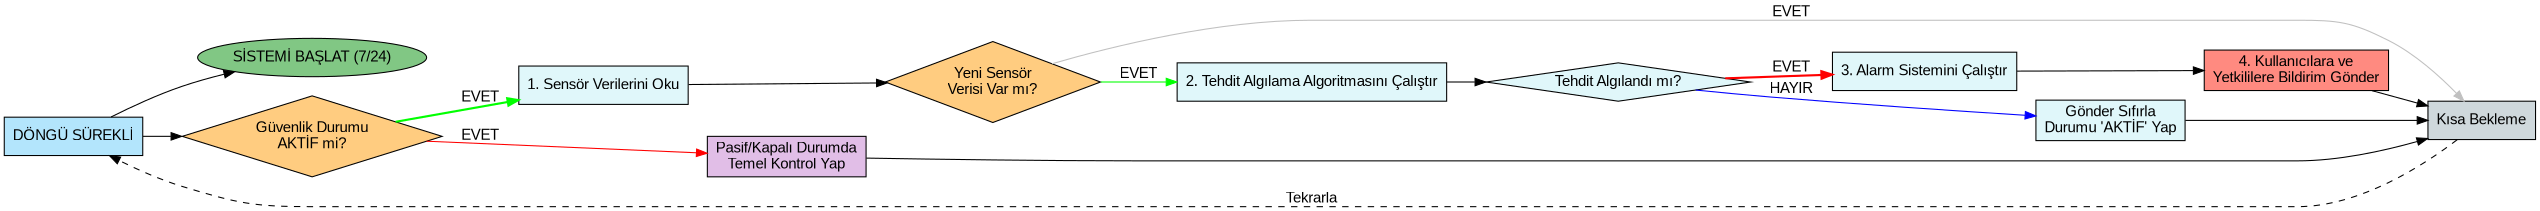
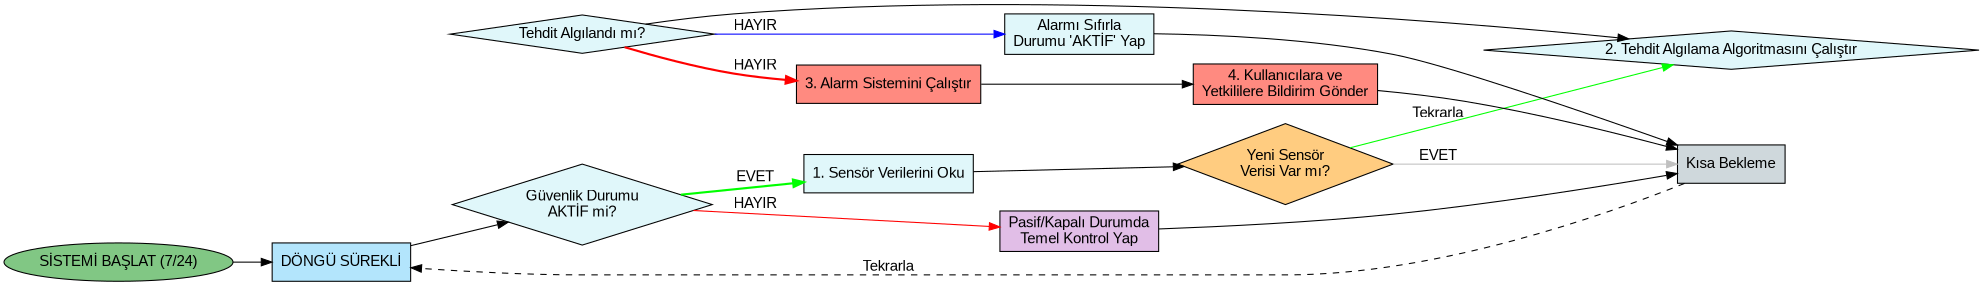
  digraph {
    rankdir=LR
    node [fillcolor="#E0F7FA" fontname=Arial shape=box style=filled]
    edge [fontname=Arial]
    n1 [fillcolor="#81C784" label="SİSTEMİ BAŞLAT (7/24)" shape=oval]
    n2 [fillcolor="#B3E5FC" label="DÖNGÜ SÜREKLİ"]
-   n3 [fillcolor="#FFCC80" label="Güvenlik Durumu\nAKTİF mi?" shape=diamond]
+   n3 [label="Güvenlik Durumu\nAKTİF mi?" shape=diamond]
    n4 [label="1. Sensör Verilerini Oku"]
    n5 [fillcolor="#E1BEE7" label="Pasif/Kapalı Durumda\nTemel Kontrol Yap"]
    n6 [fillcolor="#FFCC80" label="Yeni Sensör\nVerisi Var mı?" shape=diamond]
    n7 [fillcolor="#CFD8DC" label="Kısa Bekleme"]
-   n8 [label="2. Tehdit Algılama Algoritmasını Çalıştır"]
+   n8 [label="2. Tehdit Algılama Algoritmasını Çalıştır" shape=diamond]
    n9 [label="Tehdit Algılandı mı?" shape=diamond]
-   n10 [label="3. Alarm Sistemini Çalıştır"]
-   n11 [label="Gönder Sıfırla\nDurumu 'AKTİF' Yap"]
+   n10 [fillcolor="#FF8A80" label="3. Alarm Sistemini Çalıştır"]
+   n11 [label="Alarmı Sıfırla\nDurumu 'AKTİF' Yap"]
    n12 [fillcolor="#FF8A80" label="4. Kullanıcılara ve\nYetkililere Bildirim Gönder"]
-   n2 -> n1
+   n1 -> n2
    n2 -> n3
    n3 -> n4 [color=green label=EVET penwidth=2]
-   n3 -> n5 [color=red label=EVET]
+   n3 -> n5 [color=red label=HAYIR]
    n4 -> n6
    n5 -> n7
    n6 -> n7 [color=gray label=EVET]
-   n6 -> n8 [color=green label=EVET]
+   n6 -> n8 [color=green label=Tekrarla]
    n7 -> n2 [label=Tekrarla style=dashed]
-   n8 -> n9
-   n9 -> n10 [color=red label=EVET penwidth=2]
+   n9 -> n8
+   n9 -> n10 [color=red label=HAYIR penwidth=2]
    n9 -> n11 [color=blue label=HAYIR]
    n10 -> n12
    n11 -> n7
    n12 -> n7
  }
